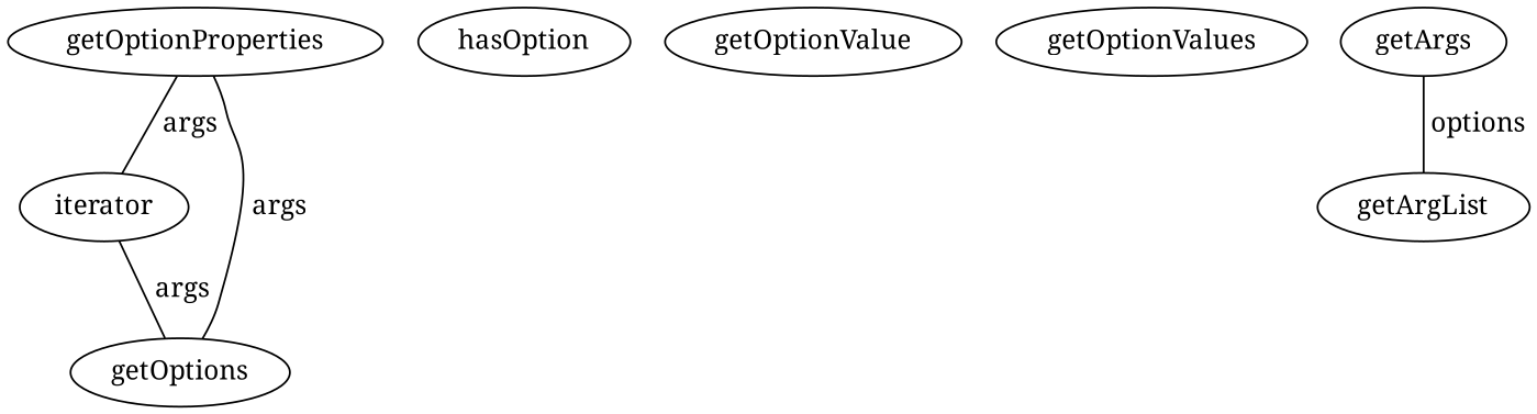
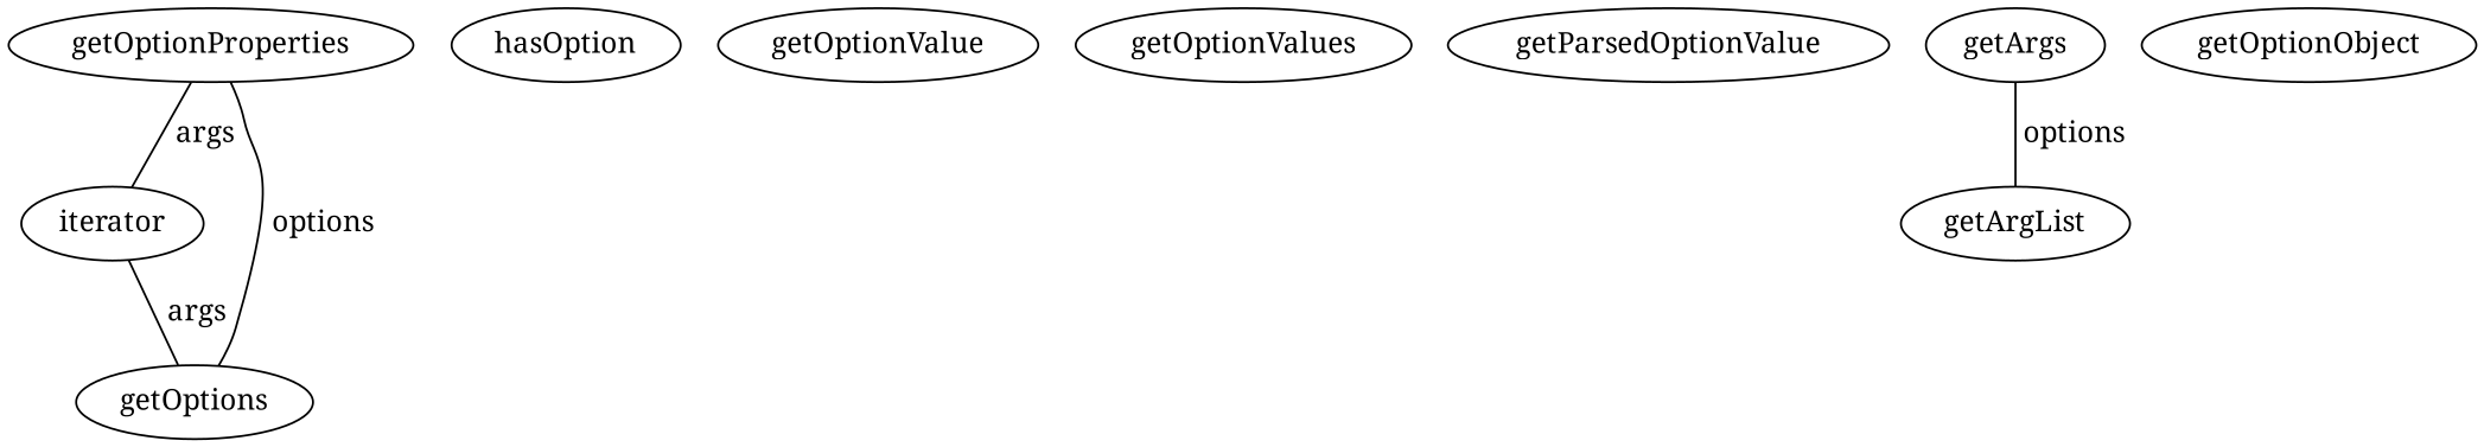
  digraph {
    fontname="Noto Serif"
    node [fontname="Noto Serif"]
    edge [dir=none fontname="Noto Serif"]
    getOptionProperties
    iterator
    getOptions
    hasOption
    getOptionValue
    getOptionValues
+   getParsedOptionValue
    getArgs
    getArgList
+   getOptionObject
    getOptionProperties -> iterator [label=" args"]
-   getOptionProperties -> getOptions [label=" args"]
+   getOptionProperties -> getOptions [label=" options"]
    iterator -> getOptions [label=" args"]
    getArgs -> getArgList [label=" options"]
  }
